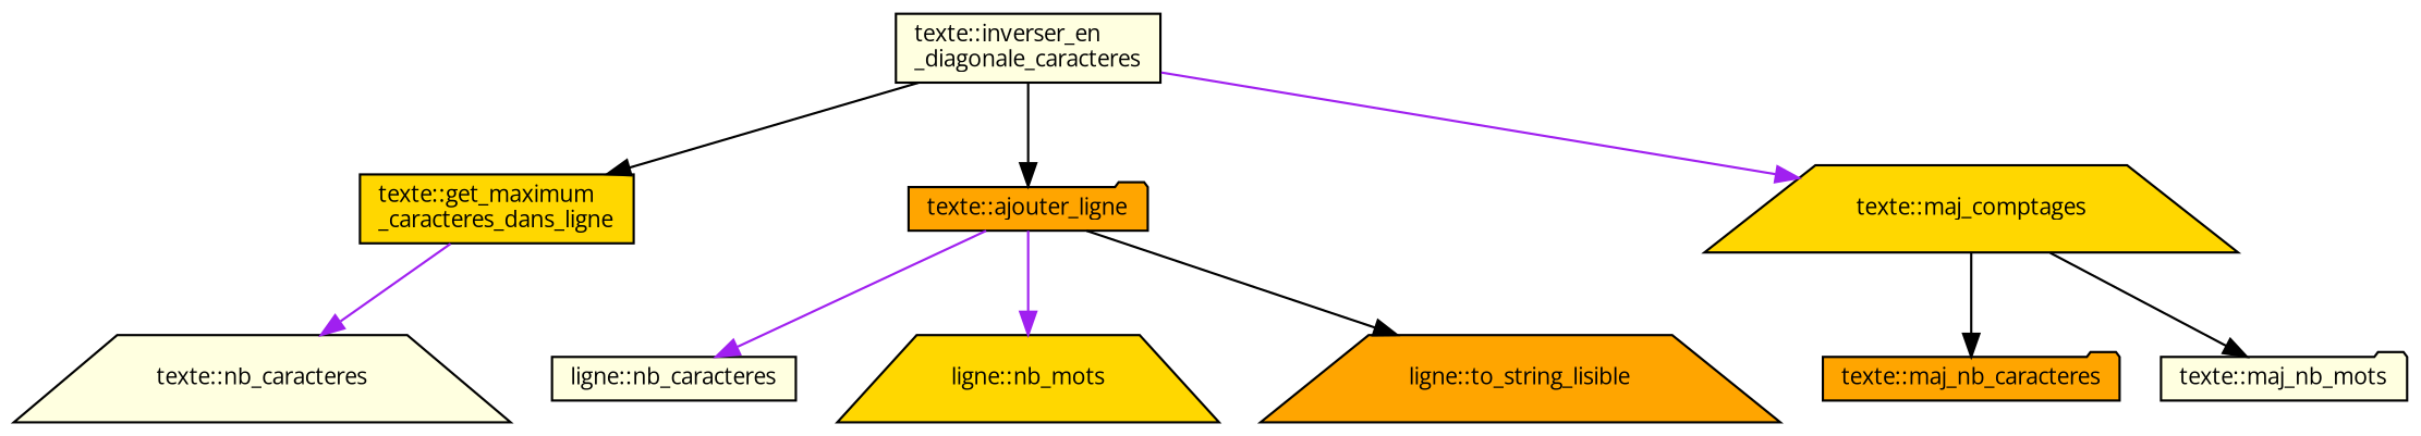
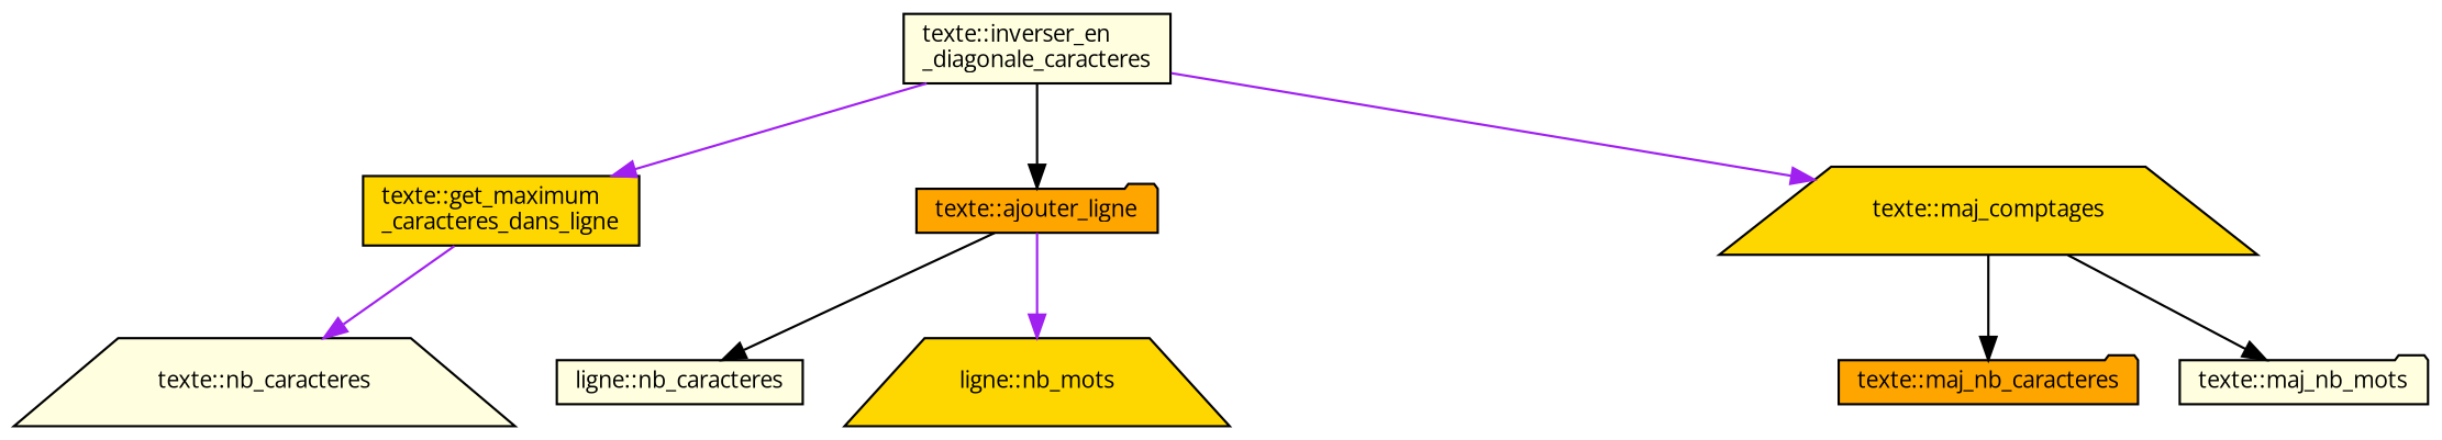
  digraph {
    fontname="Open Sans"
    rankdir=TB
    node [color=black fillcolor=lightyellow fontname="Open Sans" fontsize=10 shape=trapezium style=filled]
    edge [color=purple fontname="Open Sans" fontsize=10 labelfontname=Helvetica labelfontsize=10 style=solid]
    n1 [fontcolor=black height=0.2 label="texte::inverser_en\l_diagonale_caracteres" shape=box width=0.4]
    n2 [fillcolor=gold height=0.2 label="texte::get_maximum\l_caracteres_dans_ligne" shape=box width=0.4]
    n3 [fillcolor=orange height=0.2 label="texte::ajouter_ligne" shape=folder width=0.4]
    n4 [fillcolor=gold height=0.2 label="texte::maj_comptages" width=0.4]
    n5 [height=0.2 label="texte::nb_caracteres" width=0.4]
    n6 [height=0.2 label="ligne::nb_caracteres" shape=box width=0.4]
    n7 [fillcolor=gold height=0.2 label="ligne::nb_mots" width=0.4]
-   n8 [fillcolor=orange height=0.2 label="ligne::to_string_lisible" width=0.4]
    n9 [fillcolor=orange height=0.2 label="texte::maj_nb_caracteres" shape=folder width=0.4]
    n10 [height=0.2 label="texte::maj_nb_mots" shape=folder width=0.4]
-   n1 -> n2 [color=black]
+   n1 -> n2
    n1 -> n3 [color=black]
    n1 -> n4
    n2 -> n5
-   n3 -> n6
+   n3 -> n6 [color=black]
    n3 -> n7
-   n3 -> n8 [color=black]
    n4 -> n9 [color=black]
    n4 -> n10 [color=black]
  }
